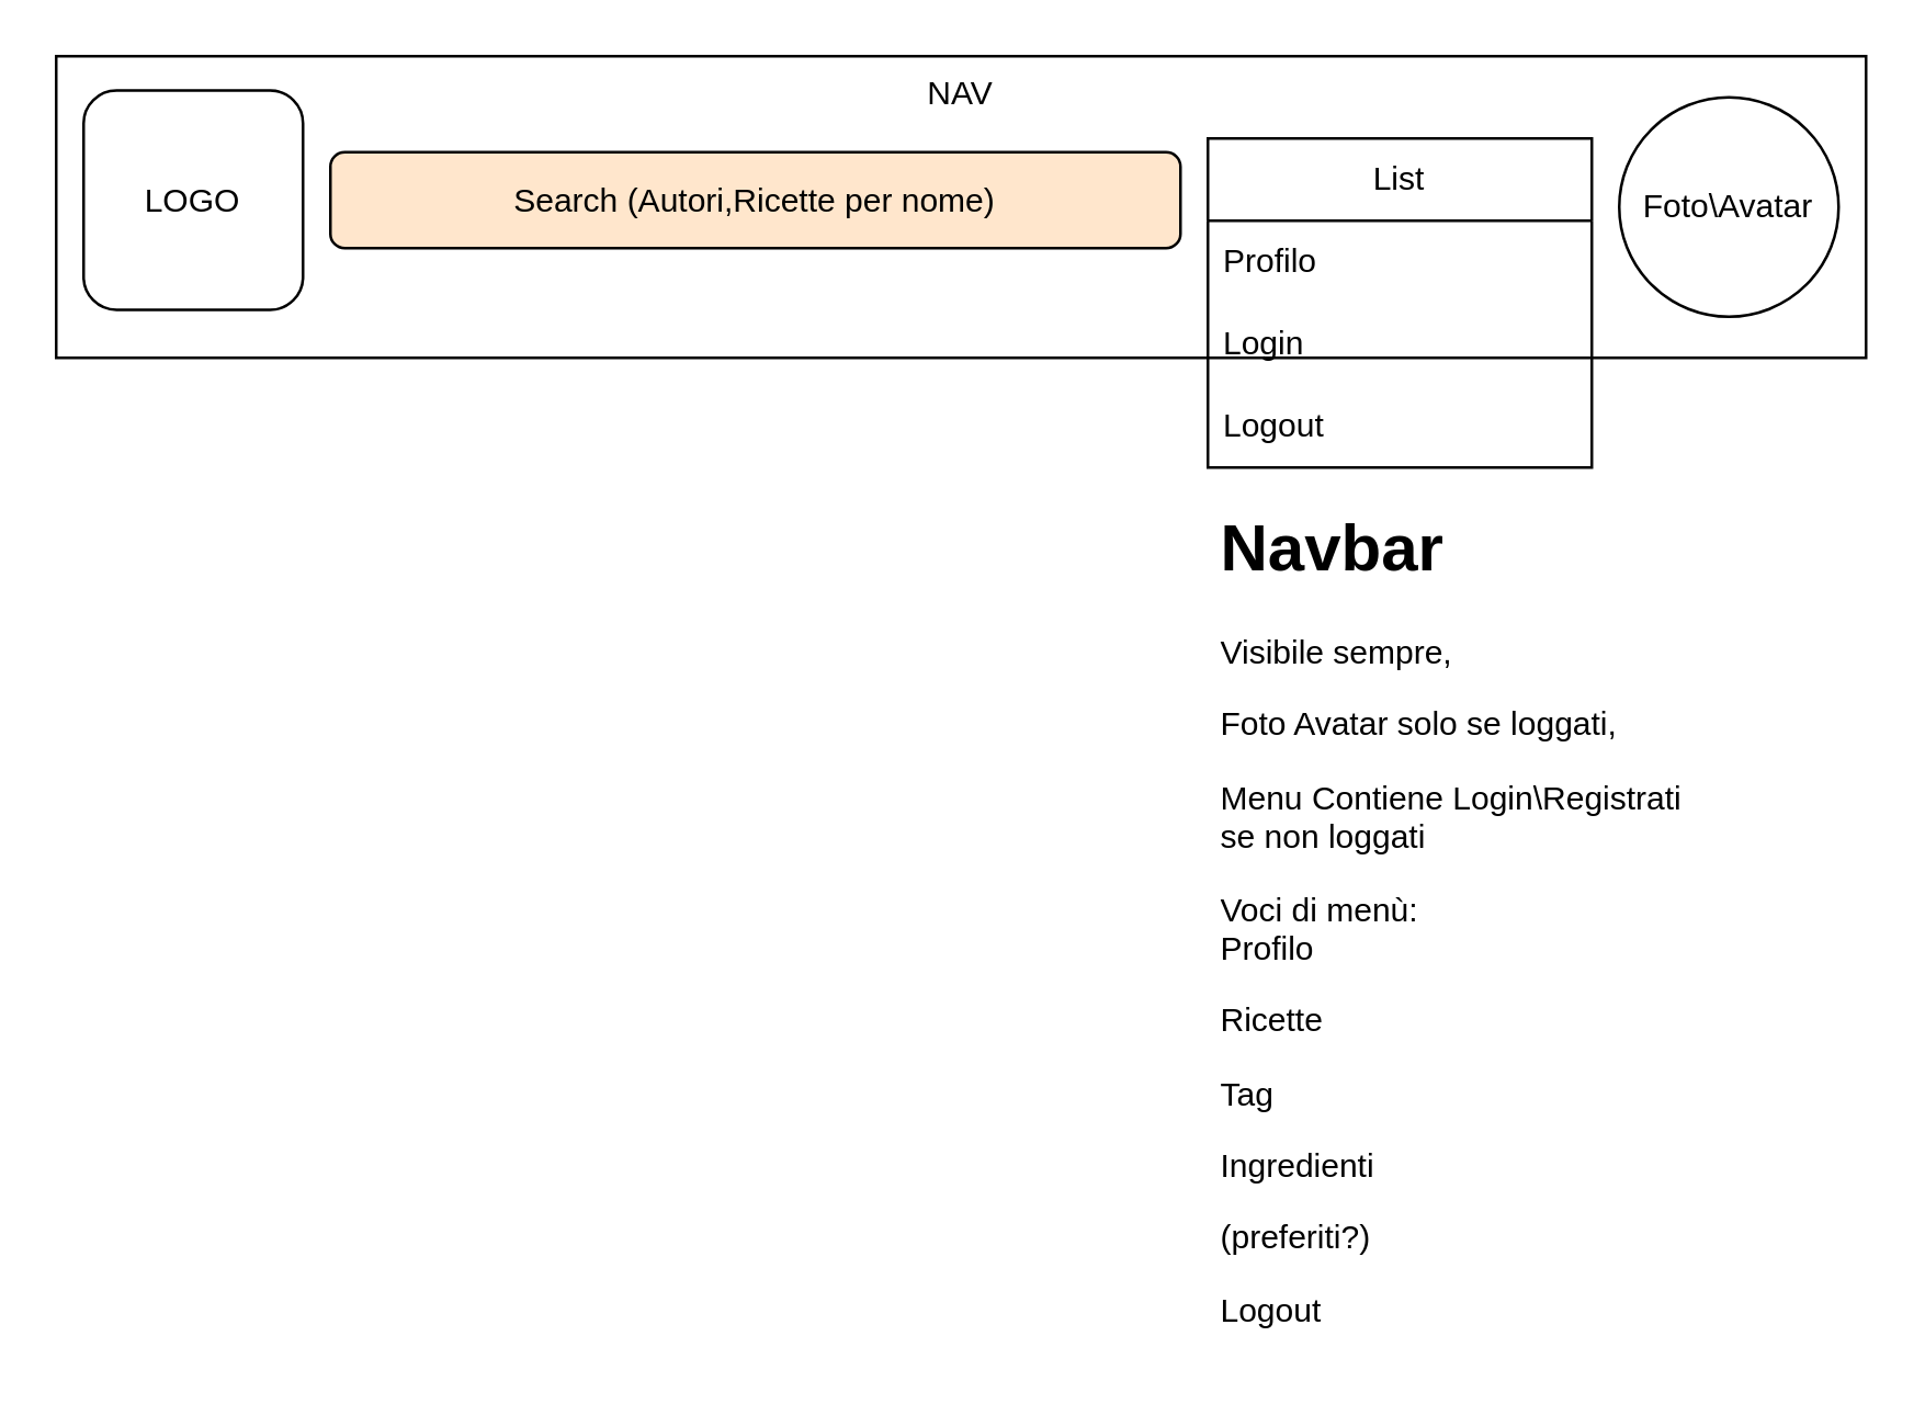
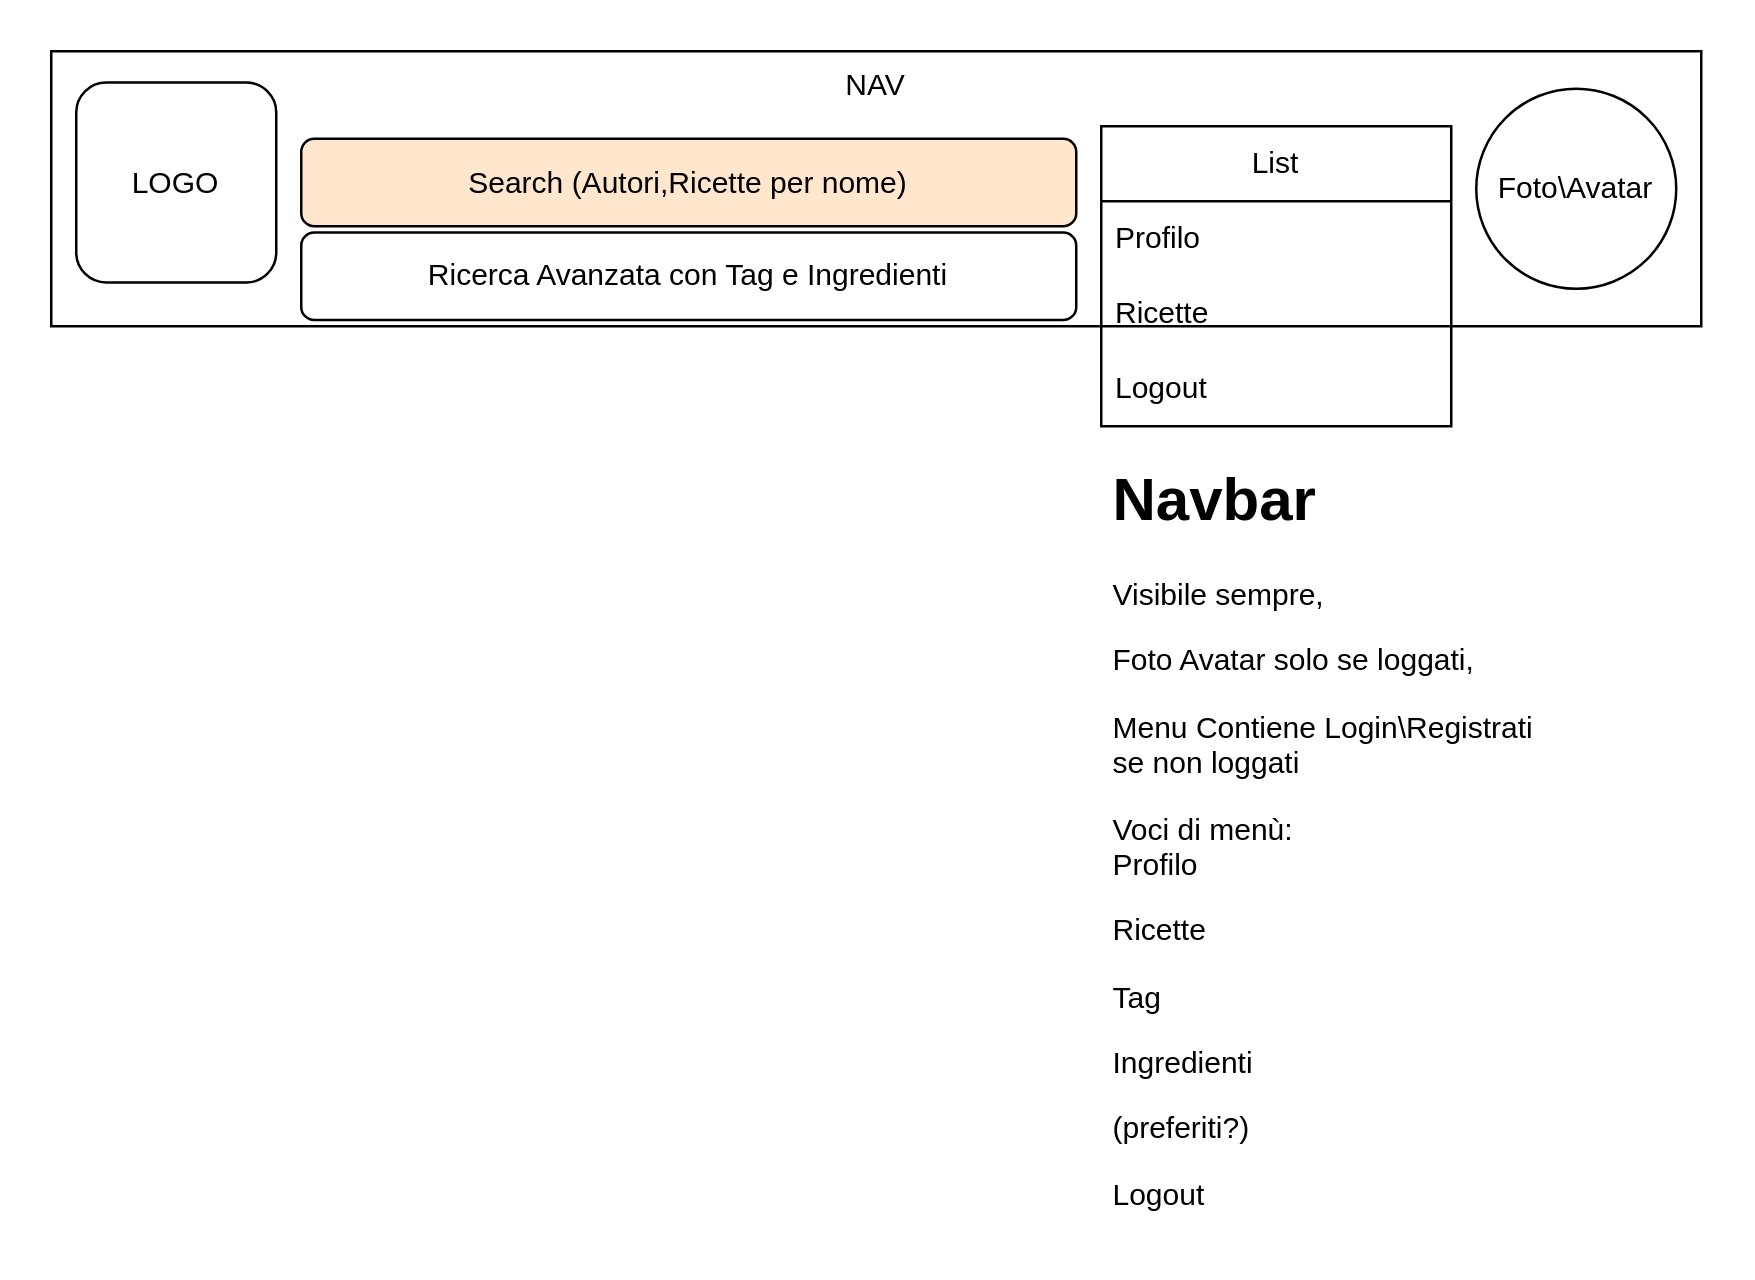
  <mxCell id="0" />
  <mxCell id="1" parent="0" />
  <mxCell id="2" value="NAV" style="rounded=0;whiteSpace=wrap;html=1;horizontal=1;verticalAlign=top;" parent="1" vertex="1"><mxGeometry x="20" y="20" width="660" height="110" as="geometry" /></mxCell>
  <mxCell id="3" value="List" style="swimlane;fontStyle=0;childLayout=stackLayout;horizontal=1;startSize=30;horizontalStack=0;resizeParent=1;resizeParentMax=0;resizeLast=0;collapsible=1;marginBottom=0;whiteSpace=wrap;html=1;" parent="1" vertex="1"><mxGeometry x="440" y="50" width="140" height="120" as="geometry" /></mxCell>
  <mxCell id="4" value="Profilo" style="text;strokeColor=none;fillColor=none;align=left;verticalAlign=middle;spacingLeft=4;spacingRight=4;overflow=hidden;points=[[0,0.5],[1,0.5]];portConstraint=eastwest;rotatable=0;whiteSpace=wrap;html=1;" parent="3" vertex="1"><mxGeometry y="30" width="140" height="30" as="geometry" /></mxCell>
- <mxCell id="5" value="Login" style="text;strokeColor=none;fillColor=none;align=left;verticalAlign=middle;spacingLeft=4;spacingRight=4;overflow=hidden;points=[[0,0.5],[1,0.5]];portConstraint=eastwest;rotatable=0;whiteSpace=wrap;html=1;" parent="3" vertex="1"><mxGeometry y="60" width="140" height="30" as="geometry" /></mxCell>
+ <mxCell id="5" value="Ricette" style="text;strokeColor=none;fillColor=none;align=left;verticalAlign=middle;spacingLeft=4;spacingRight=4;overflow=hidden;points=[[0,0.5],[1,0.5]];portConstraint=eastwest;rotatable=0;whiteSpace=wrap;html=1;" parent="3" vertex="1"><mxGeometry y="60" width="140" height="30" as="geometry" /></mxCell>
  <mxCell id="6" value="Logout" style="text;strokeColor=none;fillColor=none;align=left;verticalAlign=middle;spacingLeft=4;spacingRight=4;overflow=hidden;points=[[0,0.5],[1,0.5]];portConstraint=eastwest;rotatable=0;whiteSpace=wrap;html=1;" parent="3" vertex="1"><mxGeometry y="90" width="140" height="30" as="geometry" /></mxCell>
  <mxCell id="7" value="Foto\Avatar" style="ellipse;whiteSpace=wrap;html=1;aspect=fixed;" parent="1" vertex="1"><mxGeometry x="590" y="35" width="80" height="80" as="geometry" /></mxCell>
  <mxCell id="8" value="Search (Autori,Ricette per nome)" style="rounded=1;whiteSpace=wrap;html=1;fillColor=#ffe6cc;" parent="1" vertex="1"><mxGeometry x="120" y="55" width="310" height="35" as="geometry" /></mxCell>
  <mxCell id="9" value="LOGO" style="whiteSpace=wrap;html=1;aspect=fixed;rounded=1;" parent="1" vertex="1"><mxGeometry x="30" y="32.5" width="80" height="80" as="geometry" /></mxCell>
+ <mxCell id="10" value="Ricerca Avanzata con Tag e Ingredienti" style="rounded=1;whiteSpace=wrap;html=1;" parent="1" vertex="1"><mxGeometry x="120" y="92.5" width="310" height="35" as="geometry" /></mxCell>
  <mxCell id="11" value="&lt;h1&gt;Navbar&lt;/h1&gt;&lt;p&gt;Visibile sempre,&amp;nbsp;&lt;/p&gt;&lt;p&gt;Foto Avatar solo se loggati,&amp;nbsp;&lt;/p&gt;&lt;p&gt;Menu Contiene Login\Registrati se non loggati&lt;/p&gt;&lt;p&gt;Voci di menù:&amp;nbsp;&lt;br&gt;Profilo&lt;/p&gt;&lt;p&gt;Ricette&lt;/p&gt;&lt;p&gt;Tag&lt;/p&gt;&lt;p&gt;Ingredienti&lt;/p&gt;&lt;p&gt;(preferiti?)&lt;/p&gt;&lt;p&gt;Logout&lt;/p&gt;&lt;p&gt;&lt;br&gt;&lt;/p&gt;" style="text;html=1;strokeColor=none;fillColor=none;spacing=5;spacingTop=-20;whiteSpace=wrap;overflow=hidden;rounded=0;" parent="1" vertex="1"><mxGeometry x="440" y="180" width="190" height="310" as="geometry" /></mxCell>
